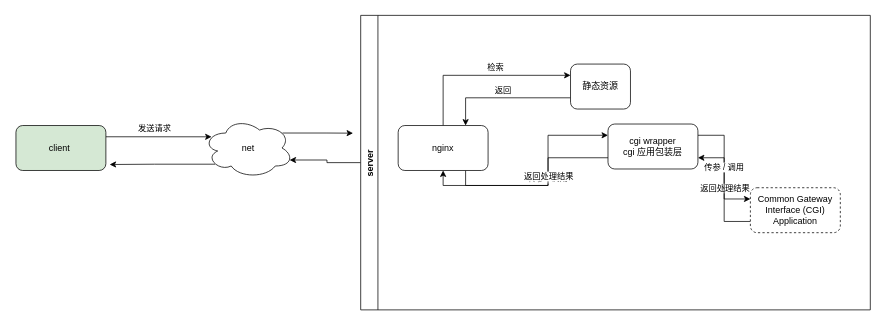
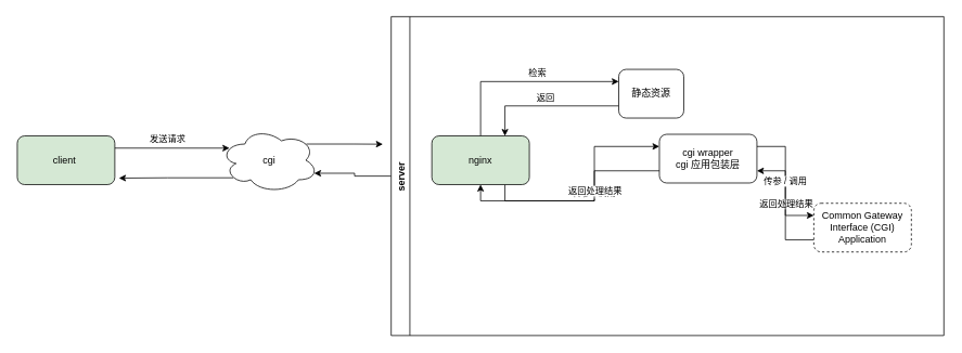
  <mxCell id="0" />
  <mxCell id="1" parent="0" />
  <mxCell id="2" style="edgeStyle=orthogonalEdgeStyle;rounded=0;orthogonalLoop=1;jettySize=auto;html=1;exitX=0.88;exitY=0.25;exitDx=0;exitDy=0;exitPerimeter=0;entryX=-0.015;entryY=0.4;entryDx=0;entryDy=0;entryPerimeter=0;" edge="1" parent="1" source="4" target="9"><mxGeometry relative="1" as="geometry"><mxPoint x="420" y="177" as="targetPoint" /></mxGeometry></mxCell>
  <mxCell id="3" style="edgeStyle=orthogonalEdgeStyle;rounded=0;orthogonalLoop=1;jettySize=auto;html=1;exitX=0.13;exitY=0.77;exitDx=0;exitDy=0;exitPerimeter=0;entryX=1.042;entryY=0.867;entryDx=0;entryDy=0;entryPerimeter=0;" edge="1" parent="1" source="4" target="7"><mxGeometry relative="1" as="geometry" /></mxCell>
- <mxCell id="4" value="net" style="ellipse;shape=cloud;whiteSpace=wrap;html=1;" vertex="1" parent="1"><mxGeometry x="270" y="157" width="120" height="80" as="geometry" /></mxCell>
+ <mxCell id="4" value="cgi" style="ellipse;shape=cloud;whiteSpace=wrap;html=1;" vertex="1" parent="1"><mxGeometry x="270" y="157" width="120" height="80" as="geometry" /></mxCell>
  <mxCell id="5" style="edgeStyle=orthogonalEdgeStyle;rounded=0;orthogonalLoop=1;jettySize=auto;html=1;exitX=1;exitY=0.25;exitDx=0;exitDy=0;entryX=0.092;entryY=0.313;entryDx=0;entryDy=0;entryPerimeter=0;" edge="1" parent="1" source="7" target="4"><mxGeometry relative="1" as="geometry" /></mxCell>
  <mxCell id="6" value="发送请求" style="edgeLabel;html=1;align=center;verticalAlign=middle;resizable=0;points=[];" vertex="1" connectable="0" parent="5"><mxGeometry x="-0.092" y="1" relative="1" as="geometry"><mxPoint y="-11" as="offset" /></mxGeometry></mxCell>
  <mxCell id="7" value="client&amp;nbsp;" style="rounded=1;whiteSpace=wrap;html=1;fillColor=#d5e8d4;" vertex="1" parent="1"><mxGeometry x="20" y="167" width="120" height="60" as="geometry" /></mxCell>
  <mxCell id="8" style="edgeStyle=orthogonalEdgeStyle;rounded=0;orthogonalLoop=1;jettySize=auto;html=1;exitX=0;exitY=0.5;exitDx=0;exitDy=0;entryX=0.96;entryY=0.7;entryDx=0;entryDy=0;entryPerimeter=0;" edge="1" parent="1" source="9" target="4"><mxGeometry relative="1" as="geometry" /></mxCell>
  <mxCell id="9" value="server" style="swimlane;horizontal=0;" vertex="1" parent="1"><mxGeometry x="480" y="20" width="680" height="393" as="geometry" /></mxCell>
  <mxCell id="10" value="检索" style="edgeStyle=orthogonalEdgeStyle;rounded=0;orthogonalLoop=1;jettySize=auto;html=1;entryX=0;entryY=0.25;entryDx=0;entryDy=0;exitX=0.5;exitY=0;exitDx=0;exitDy=0;" edge="1" parent="9" source="12" target="14"><mxGeometry x="0.156" y="10" relative="1" as="geometry"><mxPoint as="offset" /></mxGeometry></mxCell>
  <mxCell id="11" value="传参 / 调用" style="edgeStyle=orthogonalEdgeStyle;rounded=0;orthogonalLoop=1;jettySize=auto;html=1;exitX=0.75;exitY=1;exitDx=0;exitDy=0;entryX=0;entryY=0.25;entryDx=0;entryDy=0;" edge="1" parent="9" source="12" target="21"><mxGeometry relative="1" as="geometry" /></mxCell>
- <mxCell id="12" value="nginx" style="rounded=1;whiteSpace=wrap;html=1;" vertex="1" parent="9"><mxGeometry x="50" y="147" width="120" height="60" as="geometry" /></mxCell>
+ <mxCell id="12" value="nginx" style="rounded=1;whiteSpace=wrap;html=1;fillColor=#d5e8d4;" vertex="1" parent="9"><mxGeometry x="50" y="147" width="120" height="60" as="geometry" /></mxCell>
  <mxCell id="13" value="返回" style="edgeStyle=orthogonalEdgeStyle;rounded=0;orthogonalLoop=1;jettySize=auto;html=1;exitX=0;exitY=0.75;exitDx=0;exitDy=0;entryX=0.75;entryY=0;entryDx=0;entryDy=0;" edge="1" parent="9" source="14" target="12"><mxGeometry x="0.017" y="-10" relative="1" as="geometry"><mxPoint as="offset" /></mxGeometry></mxCell>
  <mxCell id="14" value="静态资源" style="rounded=1;whiteSpace=wrap;html=1;" vertex="1" parent="9"><mxGeometry x="280" y="65" width="80" height="60" as="geometry" /></mxCell>
  <mxCell id="15" style="edgeStyle=orthogonalEdgeStyle;rounded=0;orthogonalLoop=1;jettySize=auto;html=1;exitX=0;exitY=0.75;exitDx=0;exitDy=0;entryX=1;entryY=0.75;entryDx=0;entryDy=0;" edge="1" parent="9" source="17" target="21"><mxGeometry relative="1" as="geometry" /></mxCell>
  <mxCell id="16" value="返回处理结果" style="edgeLabel;html=1;align=center;verticalAlign=middle;resizable=0;points=[];" vertex="1" connectable="0" parent="15"><mxGeometry x="0.033" relative="1" as="geometry"><mxPoint as="offset" /></mxGeometry></mxCell>
  <mxCell id="17" value="Common Gateway Interface (CGI)&lt;br&gt;Application" style="rounded=1;whiteSpace=wrap;html=1;dashed=1;" vertex="1" parent="9"><mxGeometry x="520" y="230" width="120" height="60" as="geometry" /></mxCell>
  <mxCell id="18" value="传参 / 调用" style="edgeStyle=orthogonalEdgeStyle;rounded=0;orthogonalLoop=1;jettySize=auto;html=1;exitX=1;exitY=0.25;exitDx=0;exitDy=0;entryX=0;entryY=0.25;entryDx=0;entryDy=0;" edge="1" parent="9" source="21" target="17"><mxGeometry relative="1" as="geometry" /></mxCell>
  <mxCell id="19" style="edgeStyle=orthogonalEdgeStyle;rounded=0;orthogonalLoop=1;jettySize=auto;html=1;exitX=0;exitY=0.75;exitDx=0;exitDy=0;entryX=0.5;entryY=1;entryDx=0;entryDy=0;" edge="1" parent="9" source="21" target="12"><mxGeometry relative="1" as="geometry" /></mxCell>
  <mxCell id="20" value="返回处理结果" style="edgeLabel;html=1;align=center;verticalAlign=middle;resizable=0;points=[];" vertex="1" connectable="0" parent="19"><mxGeometry x="-0.252" relative="1" as="geometry"><mxPoint as="offset" /></mxGeometry></mxCell>
  <mxCell id="21" value="cgi wrapper&lt;br&gt;cgi 应用包装层" style="rounded=1;whiteSpace=wrap;html=1;" vertex="1" parent="9"><mxGeometry x="330" y="145" width="120" height="60" as="geometry" /></mxCell>
